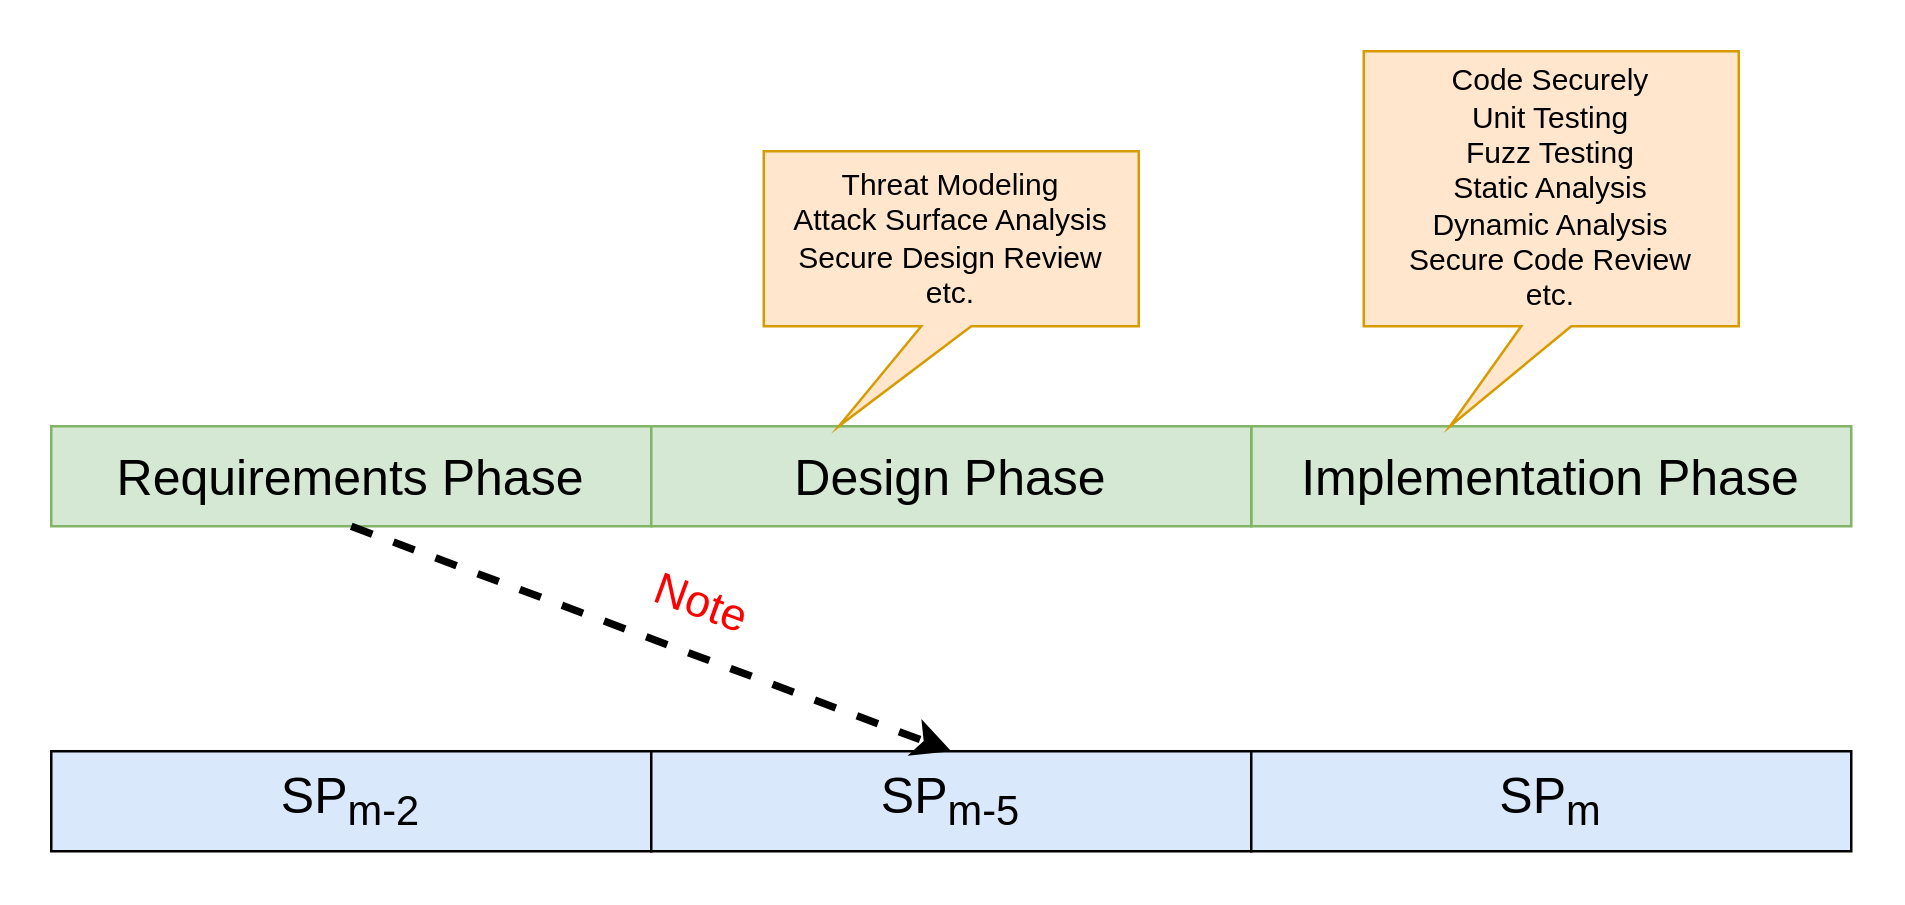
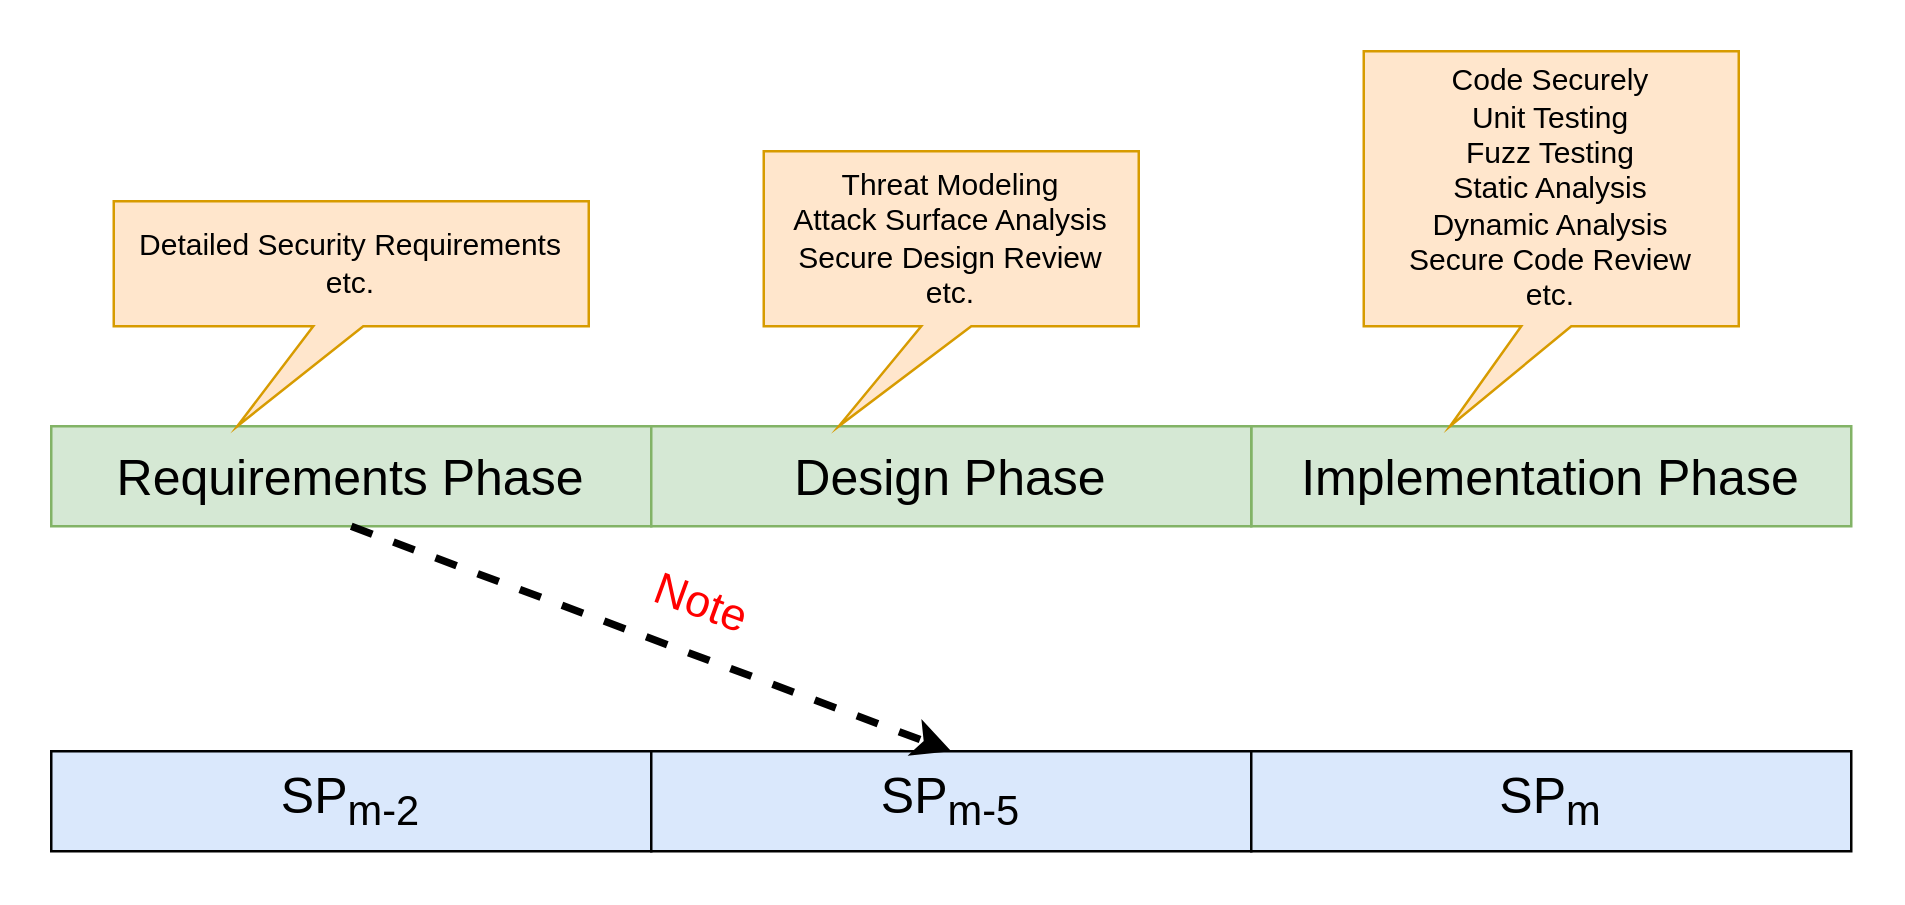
  <mxCell id="0" />
  <mxCell id="1" parent="0" />
  <mxCell id="2" value="&lt;font style=&quot;font-size: 20px&quot;&gt;SP&lt;sub&gt;m-2&lt;/sub&gt;&lt;/font&gt;" style="rounded=0;whiteSpace=wrap;html=1;fillColor=#dae8fc;" vertex="1" parent="1"><mxGeometry x="20" y="300" width="240" height="40" as="geometry" /></mxCell>
  <mxCell id="3" value="&lt;span style=&quot;font-size: 20px&quot;&gt;Requirements Phase&lt;/span&gt;" style="rounded=0;whiteSpace=wrap;html=1;fillColor=#d5e8d4;strokeColor=#82b366;" vertex="1" parent="1"><mxGeometry x="20" y="170" width="240" height="40" as="geometry" /></mxCell>
  <mxCell id="4" value="&lt;span style=&quot;font-size: 20px&quot;&gt;Implementation Phase&lt;/span&gt;" style="rounded=0;whiteSpace=wrap;html=1;fillColor=#d5e8d4;strokeColor=#82b366;" vertex="1" parent="1"><mxGeometry x="500" y="170" width="240" height="40" as="geometry" /></mxCell>
  <mxCell id="5" value="&lt;span style=&quot;font-size: 20px&quot;&gt;Design Phase&lt;/span&gt;" style="rounded=0;whiteSpace=wrap;html=1;fillColor=#d5e8d4;strokeColor=#82b366;" vertex="1" parent="1"><mxGeometry x="260" y="170" width="240" height="40" as="geometry" /></mxCell>
  <mxCell id="6" value="&lt;font style=&quot;font-size: 20px&quot;&gt;SP&lt;sub&gt;m-5&lt;/sub&gt;&lt;/font&gt;" style="rounded=0;whiteSpace=wrap;html=1;fillColor=#dae8fc;" vertex="1" parent="1"><mxGeometry x="260" y="300" width="240" height="40" as="geometry" /></mxCell>
  <mxCell id="7" value="&lt;font style=&quot;font-size: 20px&quot;&gt;SP&lt;sub&gt;m&lt;/sub&gt;&lt;/font&gt;" style="rounded=0;whiteSpace=wrap;html=1;fillColor=#dae8fc;" vertex="1" parent="1"><mxGeometry x="500" y="300" width="240" height="40" as="geometry" /></mxCell>
  <mxCell id="8" value="" style="endArrow=classic;html=1;exitX=0.5;exitY=1;exitDx=0;exitDy=0;entryX=0.5;entryY=0;entryDx=0;entryDy=0;dashed=1;strokeWidth=3;" edge="1" parent="1" source="3" target="6"><mxGeometry width="50" height="50" relative="1" as="geometry"><mxPoint x="300" y="560" as="sourcePoint" /><mxPoint x="350" y="510" as="targetPoint" /></mxGeometry></mxCell>
  <mxCell id="9" value="&lt;font style=&quot;font-size: 18px&quot; color=&quot;#ff0000&quot;&gt;Note&lt;/font&gt;" style="edgeLabel;html=1;align=center;verticalAlign=middle;resizable=0;points=[];rotation=20;" vertex="1" connectable="0" parent="8"><mxGeometry x="0.126" relative="1" as="geometry"><mxPoint x="5.17" y="-20.56" as="offset" /></mxGeometry></mxCell>
+ <mxCell id="10" value="Detailed Security Requirements&lt;br&gt;etc." style="shape=callout;whiteSpace=wrap;html=1;perimeter=calloutPerimeter;strokeColor=#d79b00;position2=0.26;size=40;position=0.42;fillColor=#ffe6cc;" vertex="1" parent="1"><mxGeometry x="45" y="80" width="190" height="90" as="geometry" /></mxCell>
  <mxCell id="11" value="Threat Modeling&lt;br&gt;Attack Surface Analysis&lt;br&gt;Secure Design Review&lt;br&gt;etc." style="shape=callout;whiteSpace=wrap;html=1;perimeter=calloutPerimeter;strokeColor=#d79b00;position2=0.2;size=40;position=0.42;fillColor=#ffe6cc;" vertex="1" parent="1"><mxGeometry x="305" y="60" width="150" height="110" as="geometry" /></mxCell>
  <mxCell id="12" value="Code Securely&lt;br&gt;Unit Testing&lt;br&gt;Fuzz Testing&lt;br&gt;Static Analysis&lt;br&gt;Dynamic Analysis&lt;br&gt;Secure Code Review&lt;br&gt;etc." style="shape=callout;whiteSpace=wrap;html=1;perimeter=calloutPerimeter;strokeColor=#d79b00;position2=0.23;size=40;position=0.42;fillColor=#ffe6cc;" vertex="1" parent="1"><mxGeometry x="545" y="20" width="150" height="150" as="geometry" /></mxCell>
